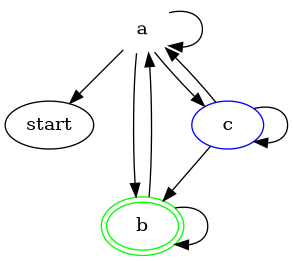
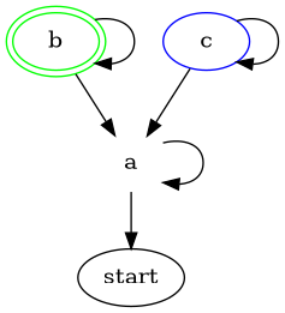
  digraph {
    a [color=red peripheries=0]
    start
    b [color=green peripheries=2]
    c [color=blue speripheries=4]
    a -> a
    a -> start
-   a -> b
-   a -> c
    b -> a
    b -> b
    c -> a
-   c -> b
    c -> c
  }
